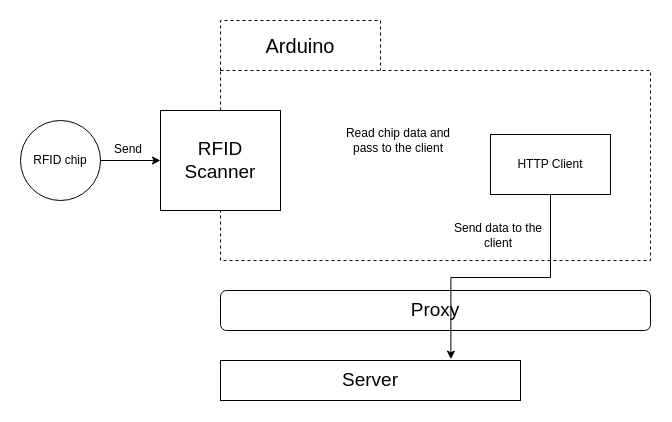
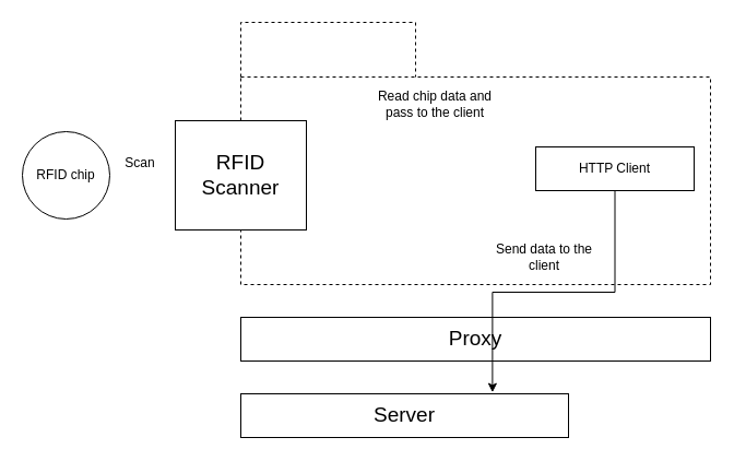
  <mxCell id="0" />
  <mxCell id="1" parent="0" />
  <mxCell id="2" value="" style="shape=folder;fontStyle=1;spacingTop=10;tabWidth=160;tabHeight=50;tabPosition=left;html=1;whiteSpace=wrap;dashed=1;" vertex="1" parent="1"><mxGeometry x="220" y="20" width="430" height="240" as="geometry" /></mxCell>
- <mxCell id="3" value="Arduino" style="text;html=1;strokeColor=none;fillColor=none;align=center;verticalAlign=middle;whiteSpace=wrap;rounded=0;fontSize=20;" vertex="1" parent="1"><mxGeometry x="220" y="20" width="160" height="50" as="geometry" /></mxCell>
- <mxCell id="4" value="Proxy" style="whiteSpace=wrap;html=1;fontSize=19;rounded=1;" vertex="1" parent="1"><mxGeometry x="220" y="290" width="430" height="40" as="geometry" /></mxCell>
+ <mxCell id="4" value="Proxy" style="rounded=0;whiteSpace=wrap;html=1;fontSize=19;" vertex="1" parent="1"><mxGeometry x="220" y="290" width="430" height="40" as="geometry" /></mxCell>
  <mxCell id="5" value="Server" style="rounded=0;whiteSpace=wrap;html=1;fontSize=19;" vertex="1" parent="1"><mxGeometry x="220" y="360" width="300" height="40" as="geometry" /></mxCell>
  <mxCell id="6" value="RFID Scanner" style="rounded=0;whiteSpace=wrap;html=1;fontSize=19;" vertex="1" parent="1"><mxGeometry x="160" y="110" width="120" height="100" as="geometry" /></mxCell>
- <mxCell id="7" style="edgeStyle=orthogonalEdgeStyle;rounded=0;orthogonalLoop=1;jettySize=auto;html=1;entryX=0;entryY=0.5;entryDx=0;entryDy=0;" edge="1" parent="1" source="8" target="6"><mxGeometry relative="1" as="geometry" /></mxCell>
  <mxCell id="8" value="RFID chip" style="ellipse;whiteSpace=wrap;html=1;aspect=fixed;" vertex="1" parent="1"><mxGeometry x="20" y="120" width="80" height="80" as="geometry" /></mxCell>
- <mxCell id="9" value="Send" style="text;html=1;strokeColor=none;fillColor=none;align=center;verticalAlign=middle;whiteSpace=wrap;rounded=0;" vertex="1" parent="1"><mxGeometry x="98" y="134" width="60" height="30" as="geometry" /></mxCell>
+ <mxCell id="9" value="Scan" style="text;html=1;strokeColor=none;fillColor=none;align=center;verticalAlign=middle;whiteSpace=wrap;rounded=0;" vertex="1" parent="1"><mxGeometry x="98" y="134" width="60" height="30" as="geometry" /></mxCell>
  <mxCell id="10" style="edgeStyle=orthogonalEdgeStyle;rounded=0;orthogonalLoop=1;jettySize=auto;html=1;entryX=0.768;entryY=-0.033;entryDx=0;entryDy=0;entryPerimeter=0;" edge="1" parent="1" source="11" target="5"><mxGeometry relative="1" as="geometry" /></mxCell>
- <mxCell id="11" value="HTTP Client" style="rounded=0;whiteSpace=wrap;html=1;" vertex="1" parent="1"><mxGeometry x="490" y="134" width="120" height="60" as="geometry" /></mxCell>
- <mxCell id="12" value="Read chip data and pass to the client" style="text;html=1;strokeColor=none;fillColor=none;align=center;verticalAlign=middle;whiteSpace=wrap;rounded=0;" vertex="1" parent="1"><mxGeometry x="340" y="125" width="116" height="30" as="geometry" /></mxCell>
+ <mxCell id="11" value="HTTP Client" style="rounded=0;whiteSpace=wrap;html=1;" vertex="1" parent="1"><mxGeometry x="490" y="134" width="145" height="40" as="geometry" /></mxCell>
+ <mxCell id="12" value="Read chip data and pass to the client" style="text;html=1;strokeColor=none;fillColor=none;align=center;verticalAlign=middle;whiteSpace=wrap;rounded=0;" vertex="1" parent="1"><mxGeometry x="340" y="80" width="116" height="30" as="geometry" /></mxCell>
  <mxCell id="13" value="Send data to the client" style="text;html=1;strokeColor=none;fillColor=none;align=center;verticalAlign=middle;whiteSpace=wrap;rounded=0;" vertex="1" parent="1"><mxGeometry x="440" y="220" width="116" height="30" as="geometry" /></mxCell>
